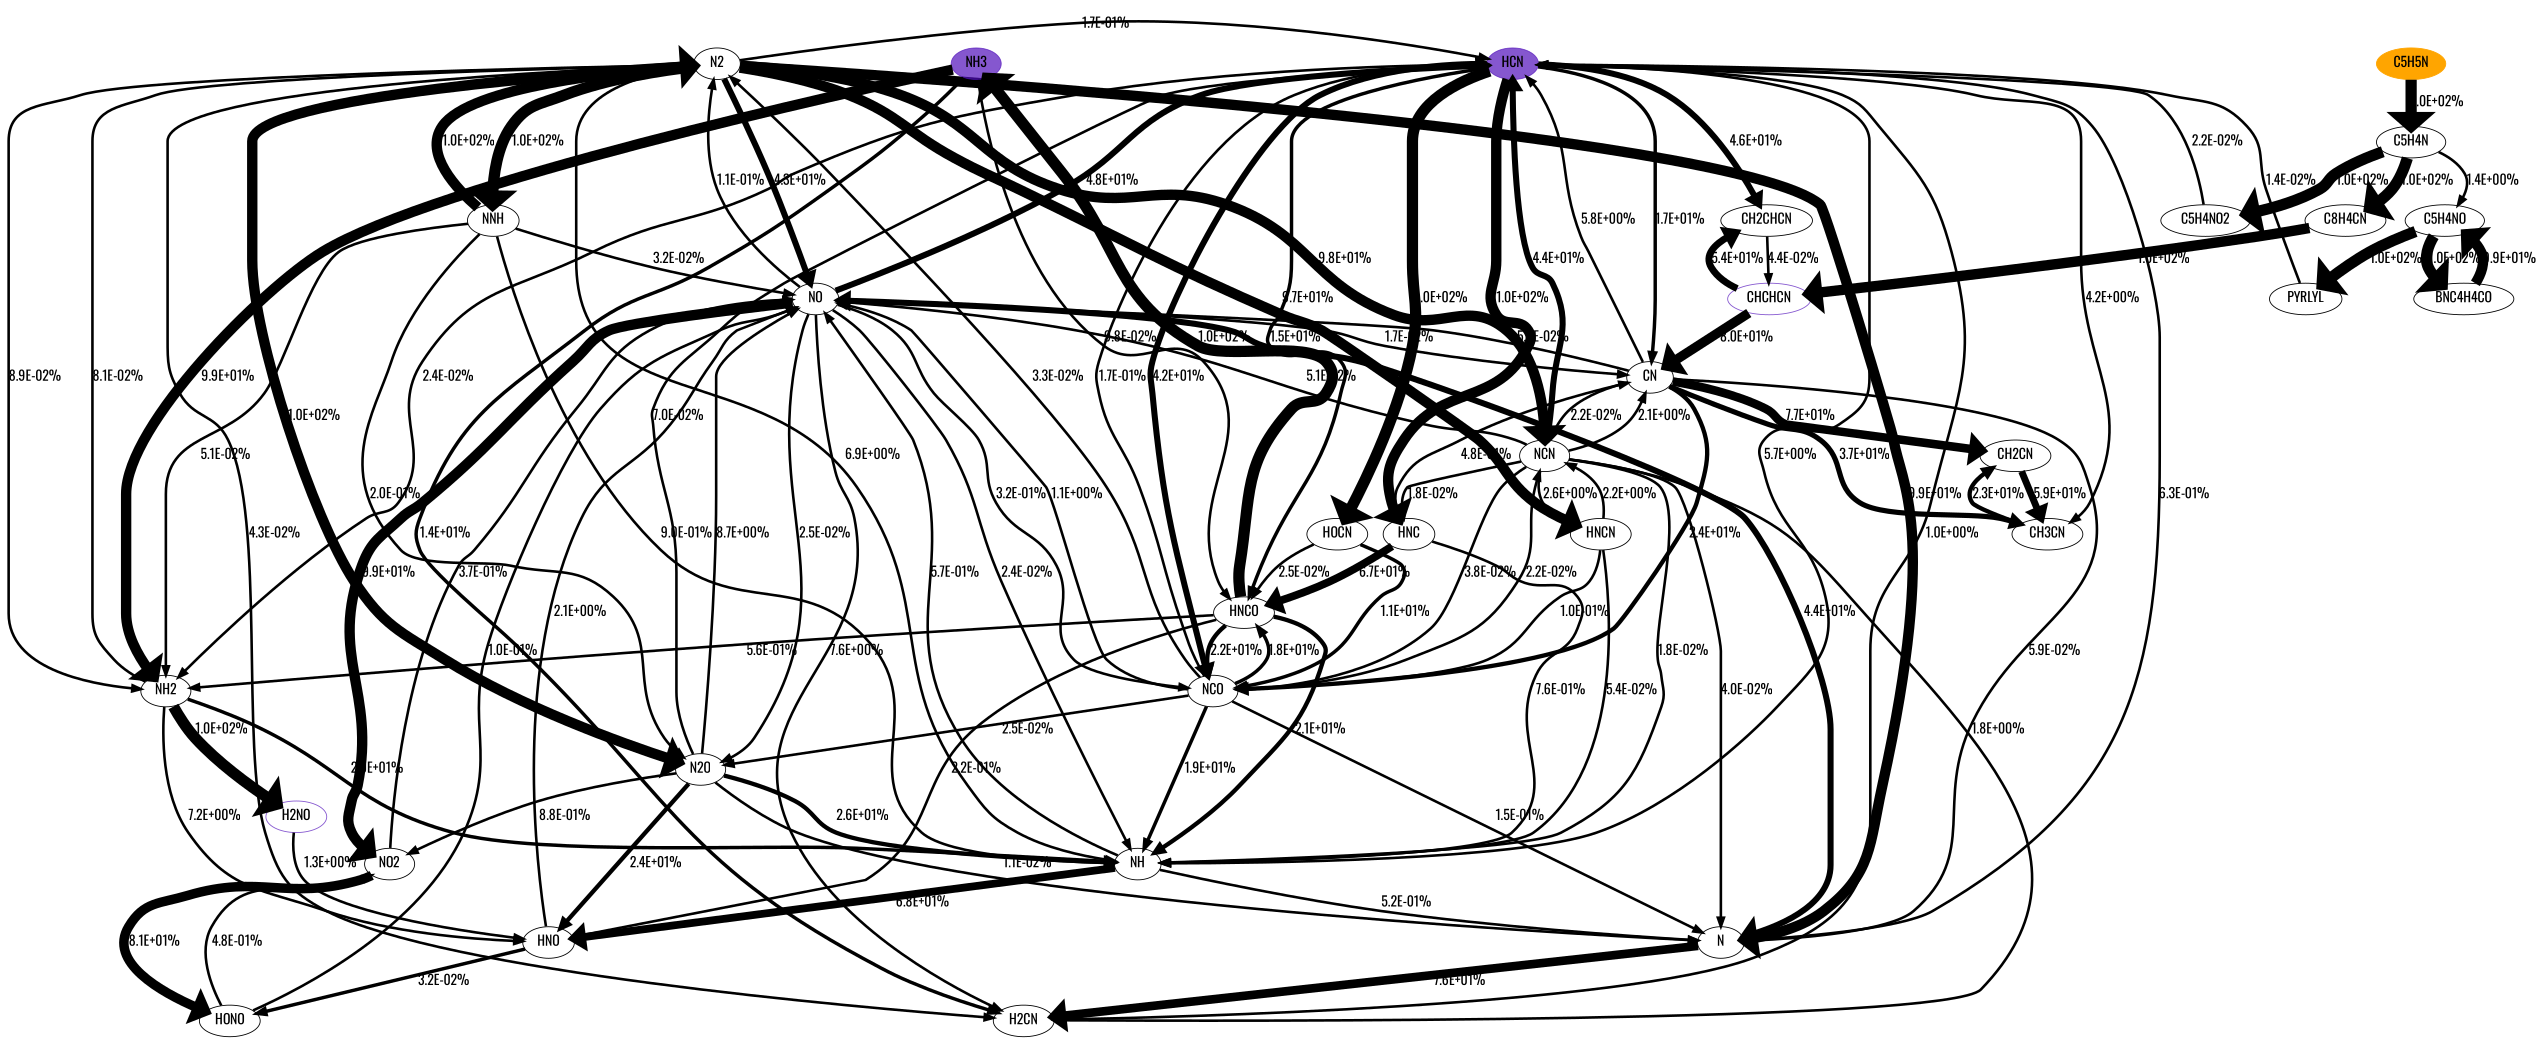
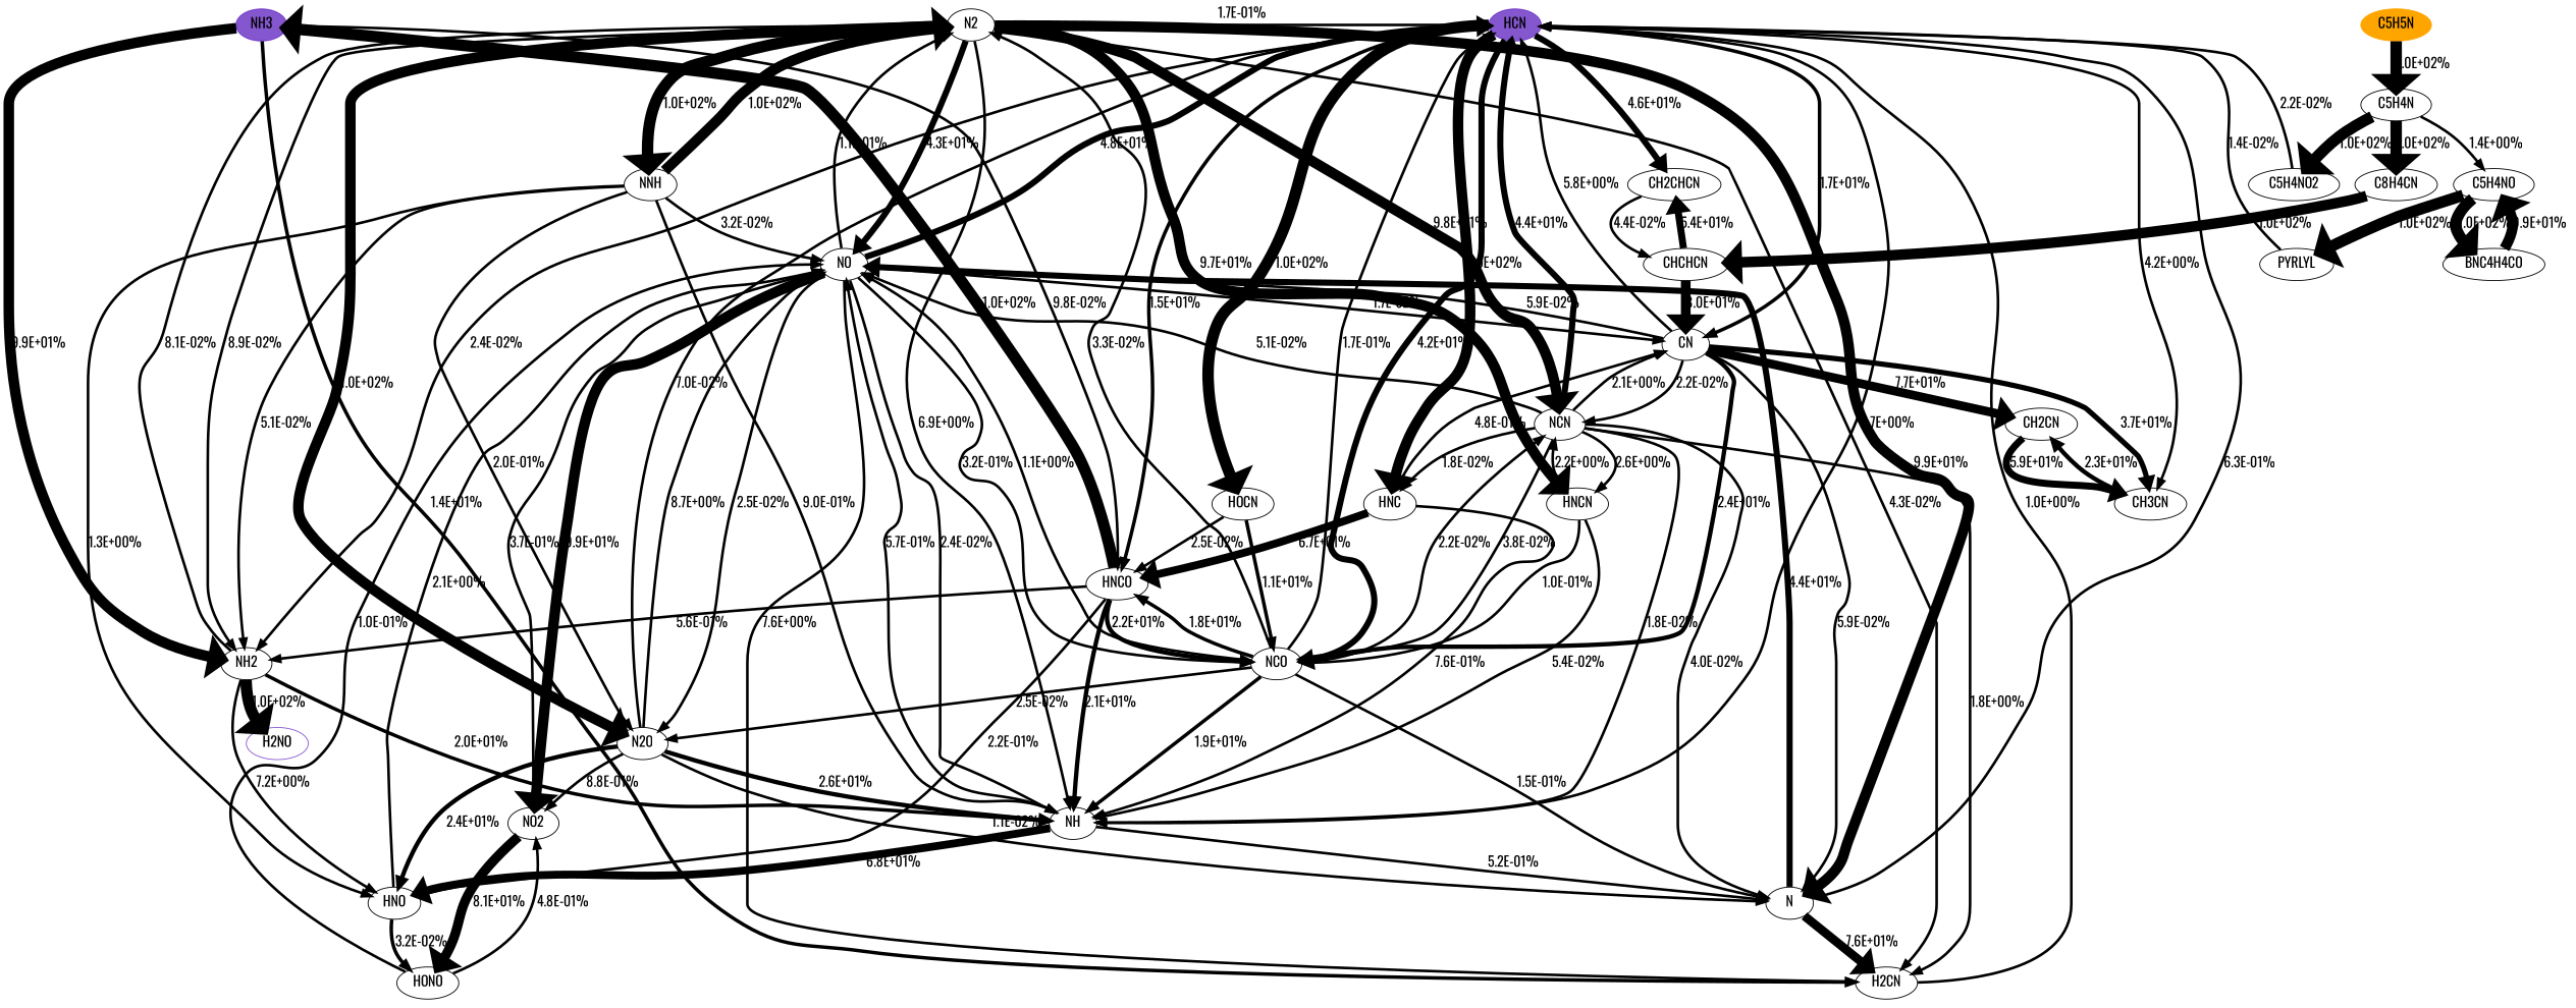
  digraph {
    b="0,0,1558,558"
    fontname=Oswald
    rankdir=TB
    splines=True
    node [fontname=Oswald fontsize=16]
    edge [fontcolor=black fontname=Oswald fontsize=16 penwidth=3]
    N2
    HCN [color="#500dbab1" fillcolor="#500dbab1" style=filled]
    C5H5N [color=orange fillcolor=orange style=filled]
    NH3 [color="#500dbab1" fillcolor="#500dbab1" style=filled]
    NO
    NH
    N2O
    H2CN
    NH2
    N
    NCN
    NNH
    HNCN
    CN
    NCO
    HNCO
    HNC
    CH2CHCN
    HOCN
    CH3CN
    C5H4N
    NO2
    HNO
    HONO
    CH2CN
    H2NO [color="#500dbab1"]
-   CHCHCN [color="#500dbab1"]
+   CHCHCN
    C5H4NO
    C5H4NO2
    n30 [label=C8H4CN]
    PYRLYL
    BNC4H4CO
    subgraph sub_1 {
      rank=source
      N2
      HCN
      C5H5N
      NH3
    }
    N2 -> HCN [label="1.7E-01%"]
    N2 -> NO [label="4.3E+01%" penwidth=7]
    N2 -> NH [label="6.9E+00%"]
    N2 -> N2O [label="1.0E+02%" penwidth=12]
    N2 -> H2CN [label="4.3E-02%"]
    N2 -> NH2 [label="8.9E-02%"]
    N2 -> N [label="9.9E+01%" penwidth=12]
    N2 -> NCN [label="9.8E+01%" penwidth=12]
    N2 -> NNH [label="1.0E+02%" penwidth=13]
    N2 -> HNCN [label="9.7E+01%" penwidth=12]
    HCN -> NH [label="5.7E+00%"]
    HCN -> NH2 [label="2.4E-02%"]
    HCN -> CN [label="1.7E+01%" penwidth=4]
    HCN -> NCO [label="4.2E+01%" penwidth=7]
    HCN -> HNCO [label="1.5E+01%" penwidth=4]
    HCN -> HNC [label="1.0E+02%" penwidth=12]
    HCN -> CH2CHCN [label="4.6E+01%" penwidth=7]
    HCN -> HOCN [label="1.0E+02%" penwidth=13]
    HCN -> CH3CN [label="4.2E+00%"]
    C5H5N -> C5H4N [label="1.0E+02%" penwidth=13]
    NH3 -> H2CN [label="1.4E+01%" penwidth=4]
    NH3 -> NH2 [label="9.9E+01%" penwidth=12]
    NH3 -> HNCO [label="9.8E-02%"]
    NO -> N2 [label="1.1E-01%"]
    NO -> HCN [label="4.8E+01%" penwidth=7]
    NO -> NH [label="2.4E-02%"]
    NO -> N2O [label="2.5E-02%"]
    NO -> H2CN [label="7.6E+00%"]
    NO -> CN [label="1.7E-02%"]
    NO -> NCO [label="3.2E-01%"]
    NO -> NO2 [label="9.9E+01%" penwidth=12]
    NH -> NO [label="5.7E-01%"]
    NH -> N [label="5.2E-01%"]
    NH -> HNO [label="6.8E+01%" penwidth=9]
    N2O -> HCN [label="7.0E-02%"]
    N2O -> NO [label="8.7E+00%"]
    N2O -> NH [label="2.6E+01%" penwidth=5]
    N2O -> N [label="1.1E-02%"]
    N2O -> NO2 [label="8.8E-01%"]
    N2O -> HNO [label="2.4E+01%" penwidth=5]
    H2CN -> HCN [label="1.0E+00%"]
    NH2 -> N2 [label="8.1E-02%"]
    NH2 -> NH [label="2.0E+01%" penwidth=4]
    NH2 -> HNO [label="7.2E+00%"]
    NH2 -> H2NO [label="1.0E+02%" penwidth=13]
    N -> HCN [label="6.3E-01%"]
    N -> NO [label="4.4E+01%" penwidth=7]
    N -> H2CN [label="7.6E+01%" penwidth=10]
    NCN -> HCN [label="4.4E+01%" penwidth=7]
    NCN -> NO [label="5.1E-02%"]
    NCN -> NH [label="1.8E-02%"]
    NCN -> H2CN [label="1.8E+00%"]
    NCN -> N [label="4.0E-02%"]
    NCN -> HNCN [label="2.6E+00%"]
    NCN -> CN [label="2.1E+00%"]
    NCN -> NCO [label="3.8E-02%"]
    NCN -> HNC [label="1.8E-02%"]
    NNH -> N2 [label="1.0E+02%" penwidth=12]
    NNH -> NO [label="3.2E-02%"]
    NNH -> NH [label="9.0E-01%"]
    NNH -> N2O [label="2.0E-01%"]
    NNH -> NH2 [label="5.1E-02%"]
    HNCN -> NH [label="5.4E-02%"]
    HNCN -> NCN [label="2.2E+00%"]
    HNCN -> NCO [label="1.0E-01%"]
    CN -> HCN [label="5.8E+00%"]
    CN -> NO [label="5.9E-02%"]
    CN -> N [label="5.9E-02%"]
    CN -> NCN [label="2.2E-02%"]
    CN -> NCO [label="2.4E+01%" penwidth=5]
    CN -> CH3CN [label="3.7E+01%" penwidth=6]
    CN -> CH2CN [label="7.7E+01%" penwidth=10]
    NCO -> N2 [label="3.3E-02%"]
    NCO -> HCN [label="1.7E-01%"]
    NCO -> NO [label="1.1E+00%"]
    NCO -> NH [label="1.9E+01%" penwidth=4]
    NCO -> N2O [label="2.5E-02%"]
    NCO -> N [label="1.5E-01%"]
    NCO -> NCN [label="2.2E-02%"]
    NCO -> HNCO [label="1.8E+01%" penwidth=4]
    HNCO -> NH3 [label="1.0E+02%" penwidth=13]
    HNCO -> NH [label="2.1E+01%" penwidth=5]
    HNCO -> NH2 [label="5.6E-01%"]
    HNCO -> NCO [label="2.2E+01%" penwidth=5]
    HNCO -> HNO [label="2.2E-01%"]
    HNC -> NH [label="7.6E-01%"]
    HNC -> CN [label="4.8E-01%"]
    HNC -> HNCO [label="6.7E+01%" penwidth=9]
    CH2CHCN -> CHCHCN [label="4.4E-02%"]
    HOCN -> NCO [label="1.1E+01%" penwidth=4]
    HOCN -> HNCO [label="2.5E-02%"]
    CH3CN -> CH2CN [label="2.3E+01%" penwidth=5]
    C5H4N -> C5H4NO [label="1.4E+00%"]
    C5H4N -> C5H4NO2 [label="1.0E+02%" penwidth=13]
    C5H4N -> n30 [label="1.0E+02%" penwidth=13]
    NO2 -> NO [label="3.7E-01%"]
    NO2 -> HONO [label="8.1E+01%" penwidth=11]
    HNO -> NO [label="2.1E+00%"]
    HNO -> HONO [label="3.2E-02%" penwidth=4]
    HONO -> NO [label="1.0E-01%"]
    HONO -> NO2 [label="4.8E-01%"]
    CH2CN -> CH3CN [label="5.9E+01%" penwidth=8]
-   H2NO -> HNO [label="1.3E+00%"]
+   NNH -> HNO [label="1.3E+00%"]
    CHCHCN -> CN [label="8.0E+01%" penwidth=11]
    CHCHCN -> CH2CHCN [label="5.4E+01%" penwidth=8]
    C5H4NO -> PYRLYL [label="1.0E+02%" penwidth=13]
    C5H4NO -> BNC4H4CO [label="1.0E+02%" penwidth=13]
    C5H4NO2 -> HCN [label="2.2E-02%"]
    n30 -> CHCHCN [label="1.0E+02%" penwidth=12]
    PYRLYL -> HCN [label="1.4E-02%"]
    BNC4H4CO -> C5H4NO [label="9.9E+01%" penwidth=12]
  }
